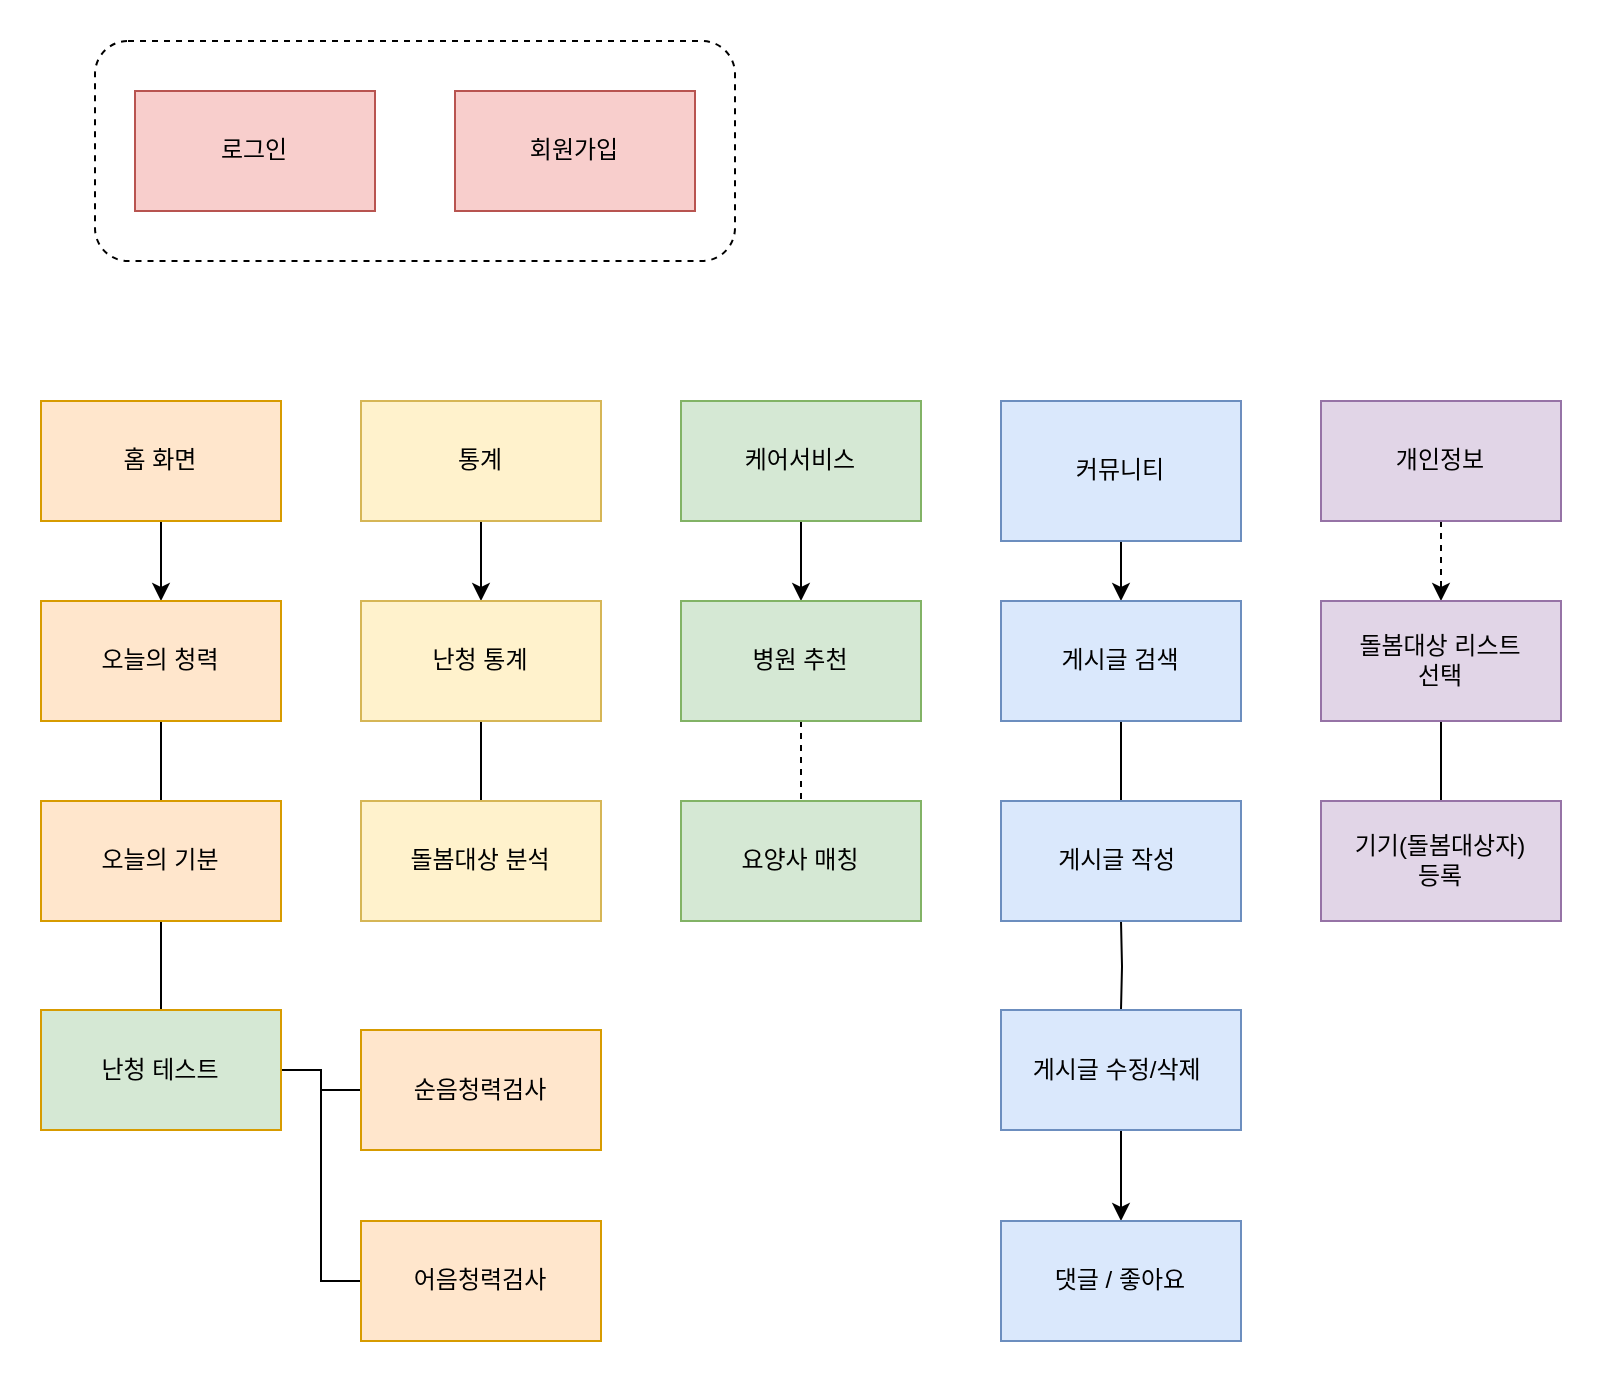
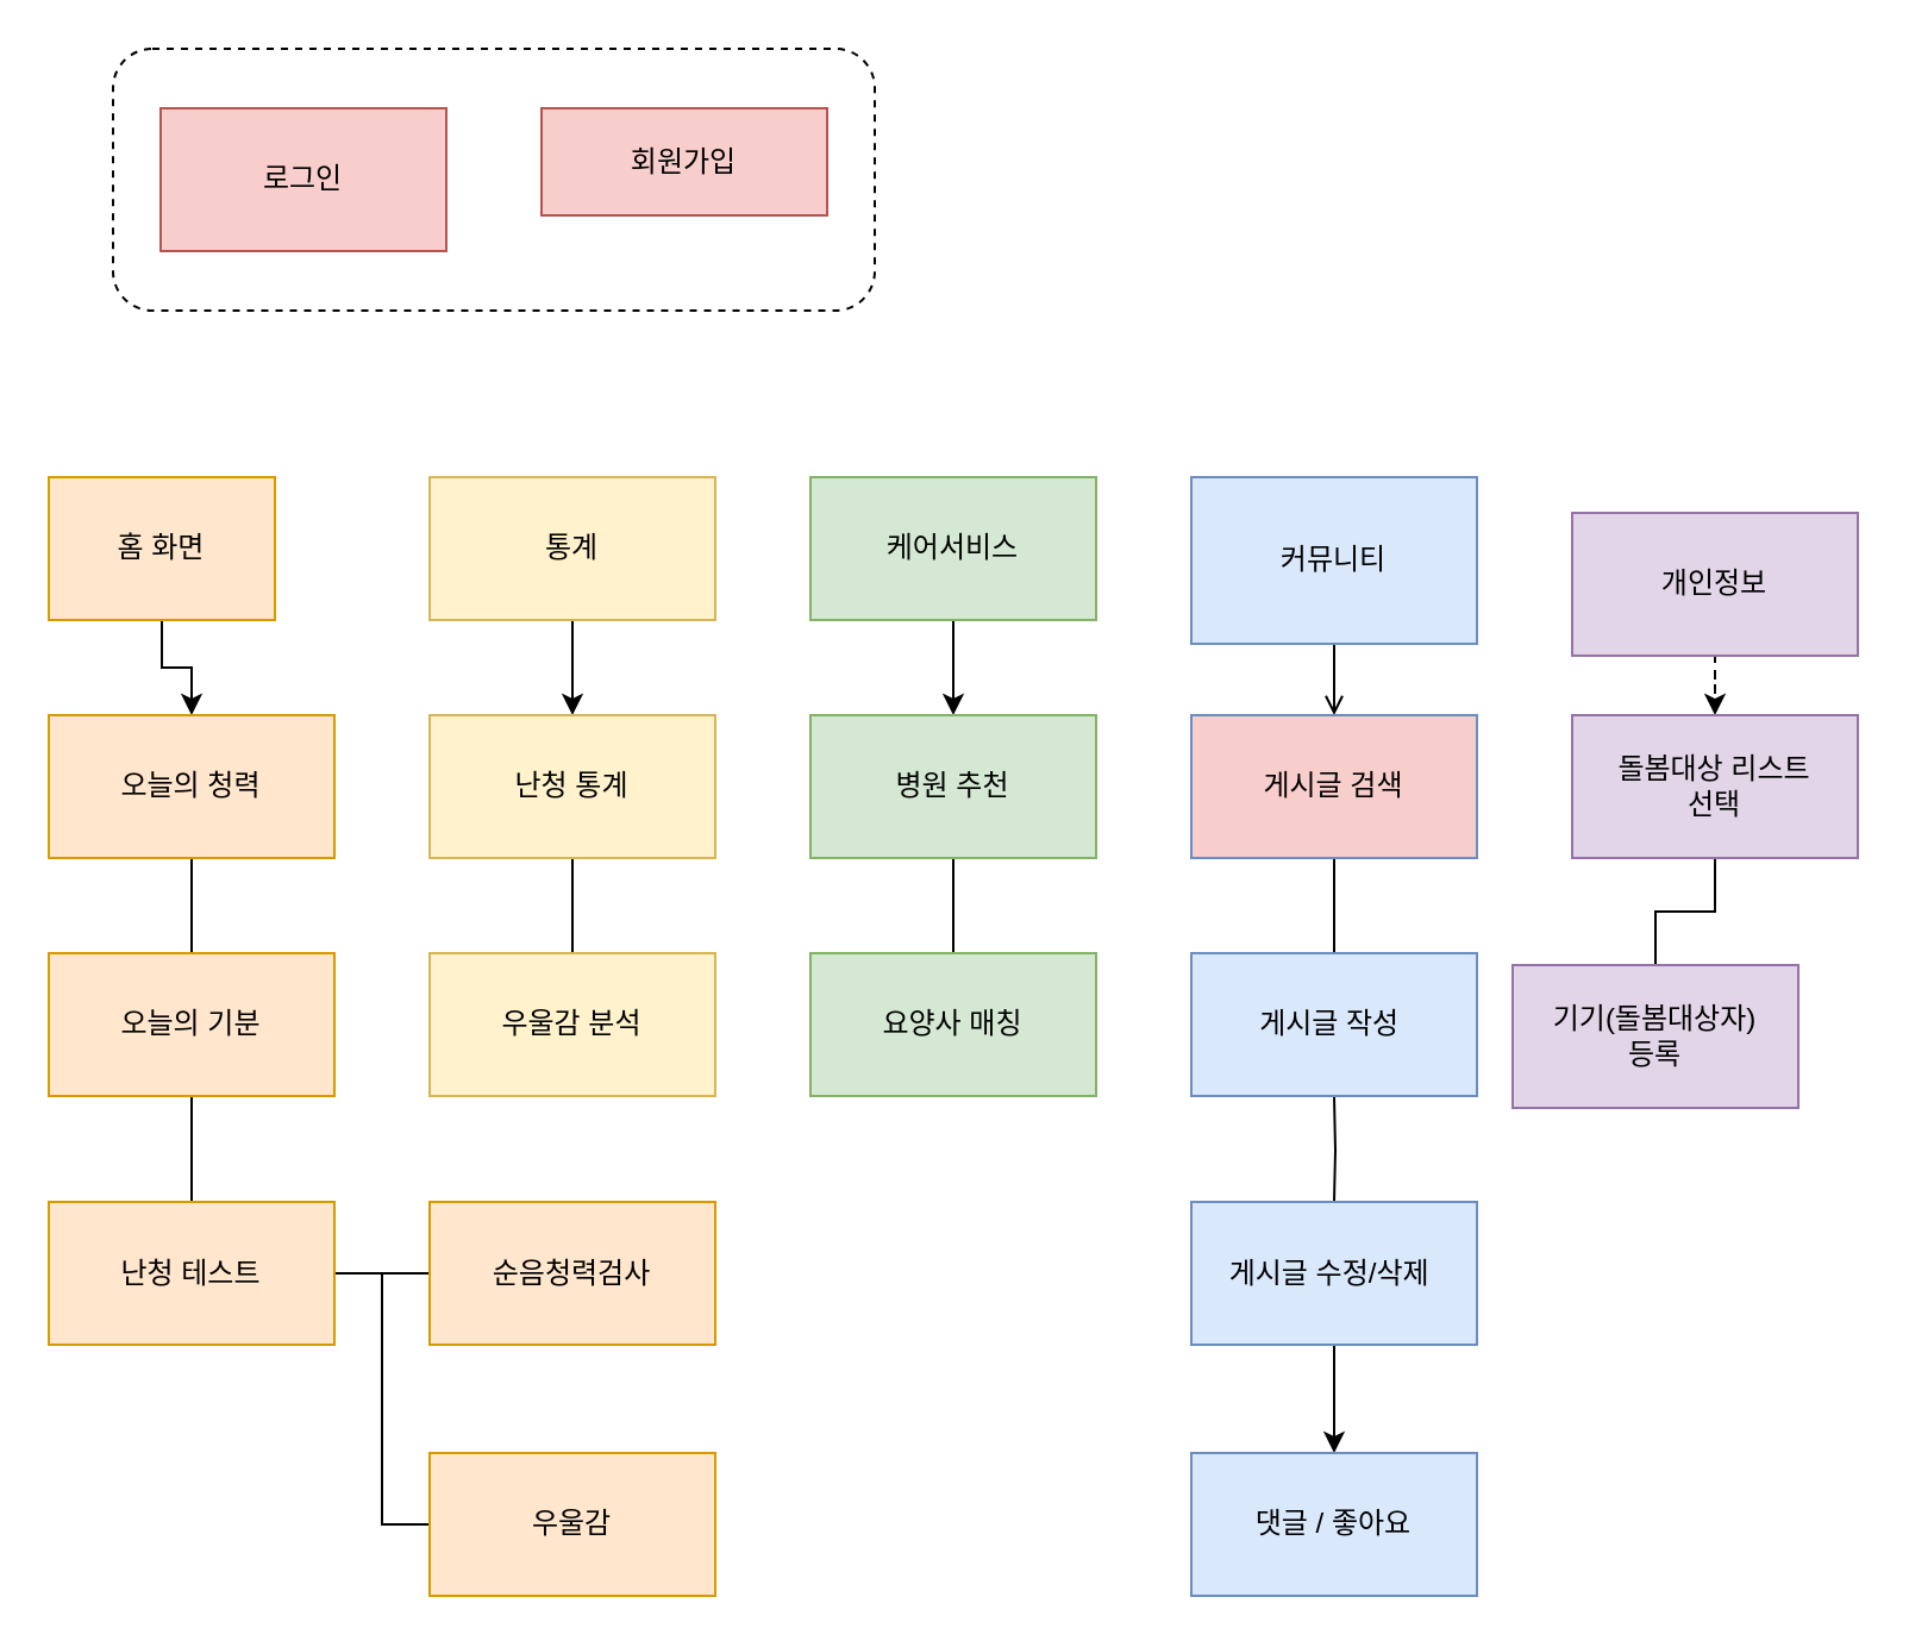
  <mxCell id="0" />
  <mxCell id="1" parent="0" />
  <mxCell id="2" value="" style="rounded=1;whiteSpace=wrap;html=1;fillColor=none;dashed=1;" parent="1" vertex="1"><mxGeometry x="47" y="20" width="320" height="110" as="geometry" /></mxCell>
  <mxCell id="3" value="로그인" style="rounded=0;whiteSpace=wrap;html=1;fillColor=#f8cecc;strokeColor=#b85450;" parent="1" vertex="1"><mxGeometry x="67" y="45" width="120" height="60" as="geometry" /></mxCell>
- <mxCell id="4" value="회원가입" style="rounded=0;whiteSpace=wrap;html=1;fillColor=#f8cecc;strokeColor=#b85450;" parent="1" vertex="1"><mxGeometry x="227" y="45" width="120" height="60" as="geometry" /></mxCell>
+ <mxCell id="4" value="회원가입" style="rounded=0;whiteSpace=wrap;html=1;fillColor=#f8cecc;strokeColor=#b85450;" parent="1" vertex="1"><mxGeometry x="227" y="45" width="120" height="45" as="geometry" /></mxCell>
  <mxCell id="5" value="" style="edgeStyle=orthogonalEdgeStyle;rounded=0;orthogonalLoop=1;jettySize=auto;html=1;endArrow=classic;endFill=1;" edge="1" parent="1" source="6" target="8"><mxGeometry relative="1" as="geometry" /></mxCell>
- <mxCell id="6" value="홈 화면" style="rounded=0;whiteSpace=wrap;html=1;fillColor=#ffe6cc;strokeColor=#d79b00;" parent="1" vertex="1"><mxGeometry x="20" y="200" width="120" height="60" as="geometry" /></mxCell>
+ <mxCell id="6" value="홈 화면" style="rounded=0;whiteSpace=wrap;html=1;fillColor=#ffe6cc;strokeColor=#d79b00;" parent="1" vertex="1"><mxGeometry x="20" y="200" width="95" height="60" as="geometry" /></mxCell>
  <mxCell id="7" value="" style="edgeStyle=orthogonalEdgeStyle;rounded=0;orthogonalLoop=1;jettySize=auto;html=1;endArrow=none;endFill=0;" edge="1" parent="1" source="8" target="10"><mxGeometry relative="1" as="geometry" /></mxCell>
  <mxCell id="8" value="오늘의 청력&lt;span style=&quot;color: rgba(0, 0, 0, 0); font-family: monospace; font-size: 0px; text-align: start;&quot;&gt;%3CmxGraphModel%3E%3Croot%3E%3CmxCell%20id%3D%220%22%2F%3E%3CmxCell%20id%3D%221%22%20parent%3D%220%22%2F%3E%3CmxCell%20id%3D%222%22%20value%3D%22%ED%99%88%20%ED%99%94%EB%A9%B4%22%20style%3D%22rounded%3D0%3BwhiteSpace%3Dwrap%3Bhtml%3D1%3BfillColor%3D%23ffe6cc%3BstrokeColor%3D%23d79b00%3B%22%20vertex%3D%221%22%20parent%3D%221%22%3E%3CmxGeometry%20x%3D%2280%22%20y%3D%22210%22%20width%3D%22120%22%20height%3D%2260%22%20as%3D%22geometry%22%2F%3E%3C%2FmxCell%3E%3C%2Froot%3E%3C%2FmxGraphModel%3E&lt;/span&gt;" style="rounded=0;whiteSpace=wrap;html=1;fillColor=#ffe6cc;strokeColor=#d79b00;" vertex="1" parent="1"><mxGeometry x="20" y="300" width="120" height="60" as="geometry" /></mxCell>
  <mxCell id="9" value="" style="edgeStyle=orthogonalEdgeStyle;rounded=0;orthogonalLoop=1;jettySize=auto;html=1;endArrow=none;endFill=0;" edge="1" parent="1" source="10" target="37"><mxGeometry relative="1" as="geometry" /></mxCell>
  <mxCell id="10" value="오늘의 기분&lt;span style=&quot;color: rgba(0, 0, 0, 0); font-family: monospace; font-size: 0px; text-align: start;&quot;&gt;%3CmxGraphModel%3E%3Croot%3E%3CmxCell%20id%3D%220%22%2F%3E%3CmxCell%20id%3D%221%22%20parent%3D%220%22%2F%3E%3CmxCell%20id%3D%222%22%20value%3D%22%ED%99%88%20%ED%99%94%EB%A9%B4%22%20style%3D%22rounded%3D0%3BwhiteSpace%3Dwrap%3Bhtml%3D1%3BfillColor%3D%23ffe6cc%3BstrokeColor%3D%23d79b00%3B%22%20vertex%3D%221%22%20parent%3D%221%22%3E%3CmxGeometry%20x%3D%2280%22%20y%3D%22210%22%20width%3D%22120%22%20height%3D%2260%22%20as%3D%22geometry%22%2F%3E%3C%2FmxCell%3E%3C%2Froot%3E%3C%2FmxGraphModel%3E&lt;/span&gt;" style="rounded=0;whiteSpace=wrap;html=1;fillColor=#ffe6cc;strokeColor=#d79b00;" vertex="1" parent="1"><mxGeometry x="20" y="400" width="120" height="60" as="geometry" /></mxCell>
  <mxCell id="11" value="" style="edgeStyle=orthogonalEdgeStyle;rounded=0;orthogonalLoop=1;jettySize=auto;html=1;endArrow=classic;endFill=1;" edge="1" parent="1" source="12" target="14"><mxGeometry relative="1" as="geometry" /></mxCell>
  <mxCell id="12" value="통계" style="rounded=0;whiteSpace=wrap;html=1;fillColor=#fff2cc;strokeColor=#d6b656;" vertex="1" parent="1"><mxGeometry x="180" y="200" width="120" height="60" as="geometry" /></mxCell>
  <mxCell id="13" value="" style="edgeStyle=orthogonalEdgeStyle;rounded=0;orthogonalLoop=1;jettySize=auto;html=1;endArrow=none;endFill=0;" edge="1" parent="1" source="14" target="15"><mxGeometry relative="1" as="geometry" /></mxCell>
  <mxCell id="14" value="난청 통계" style="rounded=0;whiteSpace=wrap;html=1;fillColor=#fff2cc;strokeColor=#d6b656;" vertex="1" parent="1"><mxGeometry x="180" y="300" width="120" height="60" as="geometry" /></mxCell>
- <mxCell id="15" value="돌봄대상 분석" style="rounded=0;whiteSpace=wrap;html=1;fillColor=#fff2cc;strokeColor=#d6b656;" vertex="1" parent="1"><mxGeometry x="180" y="400" width="120" height="60" as="geometry" /></mxCell>
+ <mxCell id="15" value="우울감 분석" style="rounded=0;whiteSpace=wrap;html=1;fillColor=#fff2cc;strokeColor=#d6b656;" vertex="1" parent="1"><mxGeometry x="180" y="400" width="120" height="60" as="geometry" /></mxCell>
  <mxCell id="16" style="edgeStyle=orthogonalEdgeStyle;rounded=0;orthogonalLoop=1;jettySize=auto;html=1;exitX=0.5;exitY=1;exitDx=0;exitDy=0;entryX=0.5;entryY=0;entryDx=0;entryDy=0;endArrow=classic;endFill=1;" edge="1" parent="1" source="17" target="19"><mxGeometry relative="1" as="geometry" /></mxCell>
  <mxCell id="17" value="케어서비스" style="rounded=0;whiteSpace=wrap;html=1;fillColor=#d5e8d4;strokeColor=#82b366;" vertex="1" parent="1"><mxGeometry x="340" y="200" width="120" height="60" as="geometry" /></mxCell>
- <mxCell id="18" value="" style="edgeStyle=orthogonalEdgeStyle;rounded=0;orthogonalLoop=1;jettySize=auto;html=1;endArrow=none;endFill=0;dashed=1;" edge="1" parent="1" source="19" target="20"><mxGeometry relative="1" as="geometry" /></mxCell>
+ <mxCell id="18" value="" style="edgeStyle=orthogonalEdgeStyle;rounded=0;orthogonalLoop=1;jettySize=auto;html=1;endArrow=none;endFill=0;" edge="1" parent="1" source="19" target="20"><mxGeometry relative="1" as="geometry" /></mxCell>
  <mxCell id="19" value="병원 추천" style="rounded=0;whiteSpace=wrap;html=1;fillColor=#d5e8d4;strokeColor=#82b366;" vertex="1" parent="1"><mxGeometry x="340" y="300" width="120" height="60" as="geometry" /></mxCell>
  <mxCell id="20" value="요양사 매칭" style="rounded=0;whiteSpace=wrap;html=1;fillColor=#d5e8d4;strokeColor=#82b366;" vertex="1" parent="1"><mxGeometry x="340" y="400" width="120" height="60" as="geometry" /></mxCell>
- <mxCell id="21" style="edgeStyle=orthogonalEdgeStyle;rounded=0;orthogonalLoop=1;jettySize=auto;html=1;exitX=0.5;exitY=1;exitDx=0;exitDy=0;" edge="1" parent="1" source="22" target="24"><mxGeometry relative="1" as="geometry" /></mxCell>
+ <mxCell id="21" style="edgeStyle=orthogonalEdgeStyle;rounded=0;orthogonalLoop=1;jettySize=auto;html=1;exitX=0.5;exitY=1;exitDx=0;exitDy=0;endArrow=open;" edge="1" parent="1" source="22" target="24"><mxGeometry relative="1" as="geometry" /></mxCell>
  <mxCell id="22" value="커뮤니티" style="rounded=0;whiteSpace=wrap;html=1;fillColor=#dae8fc;strokeColor=#6c8ebf;" vertex="1" parent="1"><mxGeometry x="500" y="200" width="120" height="70" as="geometry" /></mxCell>
  <mxCell id="23" value="" style="edgeStyle=orthogonalEdgeStyle;rounded=0;orthogonalLoop=1;jettySize=auto;html=1;endArrow=none;endFill=0;" edge="1" parent="1" source="24"><mxGeometry relative="1" as="geometry"><mxPoint x="560" y="400" as="targetPoint" /></mxGeometry></mxCell>
- <mxCell id="24" value="게시글 검색" style="rounded=0;whiteSpace=wrap;html=1;fillColor=#dae8fc;strokeColor=#6c8ebf;" vertex="1" parent="1"><mxGeometry x="500" y="300" width="120" height="60" as="geometry" /></mxCell>
+ <mxCell id="24" value="게시글 검색" style="rounded=0;whiteSpace=wrap;html=1;fillColor=#f8cecc;strokeColor=#6c8ebf;" vertex="1" parent="1"><mxGeometry x="500" y="300" width="120" height="60" as="geometry" /></mxCell>
  <mxCell id="25" value="" style="edgeStyle=orthogonalEdgeStyle;rounded=0;orthogonalLoop=1;jettySize=auto;html=1;endArrow=classic;endFill=1;dashed=1;" edge="1" parent="1" source="26" target="28"><mxGeometry relative="1" as="geometry" /></mxCell>
- <mxCell id="26" value="개인정보" style="rounded=0;whiteSpace=wrap;html=1;fillColor=#e1d5e7;strokeColor=#9673a6;" vertex="1" parent="1"><mxGeometry x="660" y="200" width="120" height="60" as="geometry" /></mxCell>
+ <mxCell id="26" value="개인정보" style="rounded=0;whiteSpace=wrap;html=1;fillColor=#e1d5e7;strokeColor=#9673a6;" vertex="1" parent="1"><mxGeometry x="660" y="215" width="120" height="60" as="geometry" /></mxCell>
  <mxCell id="27" value="" style="edgeStyle=orthogonalEdgeStyle;rounded=0;orthogonalLoop=1;jettySize=auto;html=1;endArrow=none;endFill=0;" edge="1" parent="1" source="28" target="29"><mxGeometry relative="1" as="geometry" /></mxCell>
  <mxCell id="28" value="돌봄대상 리스트&lt;br&gt;선택" style="rounded=0;whiteSpace=wrap;html=1;fillColor=#e1d5e7;strokeColor=#9673a6;" vertex="1" parent="1"><mxGeometry x="660" y="300" width="120" height="60" as="geometry" /></mxCell>
- <mxCell id="29" value="기기(돌봄대상자) &lt;br&gt;등록" style="rounded=0;whiteSpace=wrap;html=1;fillColor=#e1d5e7;strokeColor=#9673a6;" vertex="1" parent="1"><mxGeometry x="660" y="400" width="120" height="60" as="geometry" /></mxCell>
+ <mxCell id="29" value="기기(돌봄대상자) &lt;br&gt;등록" style="rounded=0;whiteSpace=wrap;html=1;fillColor=#e1d5e7;strokeColor=#9673a6;" vertex="1" parent="1"><mxGeometry x="635" y="405" width="120" height="60" as="geometry" /></mxCell>
  <mxCell id="30" value="" style="edgeStyle=orthogonalEdgeStyle;rounded=0;orthogonalLoop=1;jettySize=auto;html=1;endArrow=none;endFill=0;" edge="1" parent="1" target="32"><mxGeometry relative="1" as="geometry"><mxPoint x="560" y="460" as="sourcePoint" /></mxGeometry></mxCell>
  <mxCell id="31" value="" style="edgeStyle=orthogonalEdgeStyle;rounded=0;orthogonalLoop=1;jettySize=auto;html=1;endArrow=classic;endFill=1;" edge="1" parent="1" source="32" target="34"><mxGeometry relative="1" as="geometry" /></mxCell>
  <mxCell id="32" value="게시글 수정/삭제&amp;nbsp;" style="rounded=0;whiteSpace=wrap;html=1;fillColor=#dae8fc;strokeColor=#6c8ebf;" vertex="1" parent="1"><mxGeometry x="500" y="504.5" width="120" height="60" as="geometry" /></mxCell>
  <mxCell id="33" value="게시글 작성&amp;nbsp;" style="rounded=0;whiteSpace=wrap;html=1;fillColor=#dae8fc;strokeColor=#6c8ebf;" vertex="1" parent="1"><mxGeometry x="500" y="400" width="120" height="60" as="geometry" /></mxCell>
  <mxCell id="34" value="댓글 / 좋아요" style="whiteSpace=wrap;html=1;fillColor=#dae8fc;strokeColor=#6c8ebf;rounded=0;" vertex="1" parent="1"><mxGeometry x="500" y="610" width="120" height="60" as="geometry" /></mxCell>
  <mxCell id="35" value="" style="edgeStyle=orthogonalEdgeStyle;rounded=0;orthogonalLoop=1;jettySize=auto;html=1;endArrow=none;endFill=0;" edge="1" parent="1" source="37" target="38"><mxGeometry relative="1" as="geometry" /></mxCell>
  <mxCell id="36" style="edgeStyle=orthogonalEdgeStyle;rounded=0;orthogonalLoop=1;jettySize=auto;html=1;entryX=0;entryY=0.5;entryDx=0;entryDy=0;endArrow=none;endFill=0;" edge="1" parent="1" source="37" target="39"><mxGeometry relative="1" as="geometry" /></mxCell>
- <mxCell id="37" value="난청 테스트" style="rounded=0;whiteSpace=wrap;html=1;fillColor=#d5e8d4;strokeColor=#d79b00;" vertex="1" parent="1"><mxGeometry x="20" y="504.5" width="120" height="60" as="geometry" /></mxCell>
- <mxCell id="38" value="순음청력검사" style="whiteSpace=wrap;html=1;fillColor=#ffe6cc;strokeColor=#d79b00;rounded=0;" vertex="1" parent="1"><mxGeometry x="180" y="514.5" width="120" height="60" as="geometry" /></mxCell>
- <mxCell id="39" value="어음청력검사" style="whiteSpace=wrap;html=1;fillColor=#ffe6cc;strokeColor=#d79b00;rounded=0;" vertex="1" parent="1"><mxGeometry x="180" y="610" width="120" height="60" as="geometry" /></mxCell>
+ <mxCell id="37" value="난청 테스트" style="rounded=0;whiteSpace=wrap;html=1;fillColor=#ffe6cc;strokeColor=#d79b00;" vertex="1" parent="1"><mxGeometry x="20" y="504.5" width="120" height="60" as="geometry" /></mxCell>
+ <mxCell id="38" value="순음청력검사" style="whiteSpace=wrap;html=1;fillColor=#ffe6cc;strokeColor=#d79b00;rounded=0;" vertex="1" parent="1"><mxGeometry x="180" y="504.5" width="120" height="60" as="geometry" /></mxCell>
+ <mxCell id="39" value="우울감" style="whiteSpace=wrap;html=1;fillColor=#ffe6cc;strokeColor=#d79b00;rounded=0;" vertex="1" parent="1"><mxGeometry x="180" y="610" width="120" height="60" as="geometry" /></mxCell>
